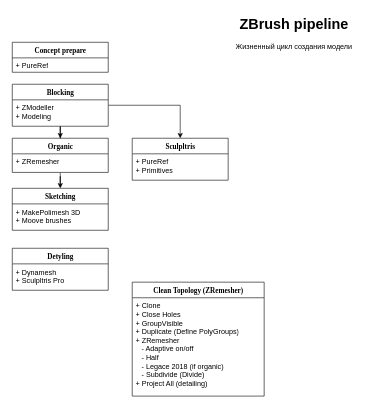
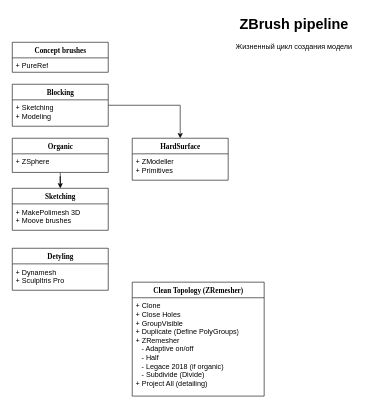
  <mxCell id="0" />
  <mxCell id="1" parent="0" />
  <mxCell id="2" style="edgeStyle=orthogonalEdgeStyle;rounded=0;orthogonalLoop=1;jettySize=auto;html=1;entryX=0.5;entryY=0;entryDx=0;entryDy=0;" parent="1" source="4" target="9" edge="1"><mxGeometry relative="1" as="geometry" /></mxCell>
- <mxCell id="3" style="edgeStyle=orthogonalEdgeStyle;rounded=0;orthogonalLoop=1;jettySize=auto;html=1;" parent="1" source="4" target="7" edge="1"><mxGeometry relative="1" as="geometry" /></mxCell>
  <mxCell id="4" value="Blocking" style="swimlane;html=1;fontStyle=1;align=center;verticalAlign=top;childLayout=stackLayout;horizontal=1;startSize=26;horizontalStack=0;resizeParent=1;resizeLast=0;collapsible=1;marginBottom=0;swimlaneFillColor=#ffffff;rounded=0;shadow=0;comic=0;labelBackgroundColor=none;strokeWidth=1;fillColor=none;fontFamily=Verdana;fontSize=12" parent="1" vertex="1"><mxGeometry x="20" y="140" width="160" height="70" as="geometry" /></mxCell>
- <mxCell id="5" value="+ ZModeller&lt;br&gt;+ Modeling" style="text;html=1;strokeColor=none;fillColor=none;align=left;verticalAlign=top;spacingLeft=4;spacingRight=4;whiteSpace=wrap;overflow=hidden;rotatable=0;points=[[0,0.5],[1,0.5]];portConstraint=eastwest;" parent="4" vertex="1"><mxGeometry y="26" width="160" height="34" as="geometry" /></mxCell>
+ <mxCell id="5" value="+ Sketching&lt;br&gt;+ Modeling" style="text;html=1;strokeColor=none;fillColor=none;align=left;verticalAlign=top;spacingLeft=4;spacingRight=4;whiteSpace=wrap;overflow=hidden;rotatable=0;points=[[0,0.5],[1,0.5]];portConstraint=eastwest;" parent="4" vertex="1"><mxGeometry y="26" width="160" height="34" as="geometry" /></mxCell>
  <mxCell id="6" style="edgeStyle=orthogonalEdgeStyle;rounded=0;orthogonalLoop=1;jettySize=auto;html=1;entryX=0.5;entryY=0;entryDx=0;entryDy=0;" parent="1" source="7" target="11" edge="1"><mxGeometry relative="1" as="geometry" /></mxCell>
  <mxCell id="7" value="Organic" style="swimlane;html=1;fontStyle=1;align=center;verticalAlign=top;childLayout=stackLayout;horizontal=1;startSize=26;horizontalStack=0;resizeParent=1;resizeLast=0;collapsible=1;marginBottom=0;swimlaneFillColor=#ffffff;rounded=0;shadow=0;comic=0;labelBackgroundColor=none;strokeWidth=1;fillColor=none;fontFamily=Verdana;fontSize=12" parent="1" vertex="1"><mxGeometry x="20" y="230" width="160" height="57" as="geometry"><mxRectangle x="430" y="83" width="100" height="30" as="alternateBounds" /></mxGeometry></mxCell>
- <mxCell id="8" value="+ ZRemesher" style="text;html=1;strokeColor=none;fillColor=none;align=left;verticalAlign=top;spacingLeft=4;spacingRight=4;whiteSpace=wrap;overflow=hidden;rotatable=0;points=[[0,0.5],[1,0.5]];portConstraint=eastwest;" parent="7" vertex="1"><mxGeometry y="26" width="160" height="26" as="geometry" /></mxCell>
- <mxCell id="9" value="Sculpltris" style="swimlane;html=1;fontStyle=1;align=center;verticalAlign=top;childLayout=stackLayout;horizontal=1;startSize=26;horizontalStack=0;resizeParent=1;resizeLast=0;collapsible=1;marginBottom=0;swimlaneFillColor=#ffffff;rounded=0;shadow=0;comic=0;labelBackgroundColor=none;strokeWidth=1;fillColor=none;fontFamily=Verdana;fontSize=12" parent="1" vertex="1"><mxGeometry x="220" y="230" width="160" height="70" as="geometry"><mxRectangle x="430" y="83" width="100" height="30" as="alternateBounds" /></mxGeometry></mxCell>
- <mxCell id="10" value="+ PureRef&lt;br&gt;+ Primitives" style="text;html=1;strokeColor=none;fillColor=none;align=left;verticalAlign=top;spacingLeft=4;spacingRight=4;whiteSpace=wrap;overflow=hidden;rotatable=0;points=[[0,0.5],[1,0.5]];portConstraint=eastwest;" parent="9" vertex="1"><mxGeometry y="26" width="160" height="44" as="geometry" /></mxCell>
+ <mxCell id="8" value="+ ZSphere" style="text;html=1;strokeColor=none;fillColor=none;align=left;verticalAlign=top;spacingLeft=4;spacingRight=4;whiteSpace=wrap;overflow=hidden;rotatable=0;points=[[0,0.5],[1,0.5]];portConstraint=eastwest;" parent="7" vertex="1"><mxGeometry y="26" width="160" height="26" as="geometry" /></mxCell>
+ <mxCell id="9" value="HardSurface" style="swimlane;html=1;fontStyle=1;align=center;verticalAlign=top;childLayout=stackLayout;horizontal=1;startSize=26;horizontalStack=0;resizeParent=1;resizeLast=0;collapsible=1;marginBottom=0;swimlaneFillColor=#ffffff;rounded=0;shadow=0;comic=0;labelBackgroundColor=none;strokeWidth=1;fillColor=none;fontFamily=Verdana;fontSize=12" parent="1" vertex="1"><mxGeometry x="220" y="230" width="160" height="70" as="geometry"><mxRectangle x="430" y="83" width="100" height="30" as="alternateBounds" /></mxGeometry></mxCell>
+ <mxCell id="10" value="+ ZModeller&lt;br&gt;+ Primitives" style="text;html=1;strokeColor=none;fillColor=none;align=left;verticalAlign=top;spacingLeft=4;spacingRight=4;whiteSpace=wrap;overflow=hidden;rotatable=0;points=[[0,0.5],[1,0.5]];portConstraint=eastwest;" parent="9" vertex="1"><mxGeometry y="26" width="160" height="44" as="geometry" /></mxCell>
  <mxCell id="11" value="Sketching" style="swimlane;html=1;fontStyle=1;align=center;verticalAlign=top;childLayout=stackLayout;horizontal=1;startSize=26;horizontalStack=0;resizeParent=1;resizeLast=0;collapsible=1;marginBottom=0;swimlaneFillColor=#ffffff;rounded=0;shadow=0;comic=0;labelBackgroundColor=none;strokeWidth=1;fillColor=none;fontFamily=Verdana;fontSize=12" parent="1" vertex="1"><mxGeometry x="20" y="313.5" width="160" height="70" as="geometry"><mxRectangle x="430" y="83" width="100" height="30" as="alternateBounds" /></mxGeometry></mxCell>
  <mxCell id="12" value="+ MakePolimesh 3D&lt;br&gt;+ Moove brushes" style="text;html=1;strokeColor=none;fillColor=none;align=left;verticalAlign=top;spacingLeft=4;spacingRight=4;whiteSpace=wrap;overflow=hidden;rotatable=0;points=[[0,0.5],[1,0.5]];portConstraint=eastwest;" parent="11" vertex="1"><mxGeometry y="26" width="160" height="44" as="geometry" /></mxCell>
  <mxCell id="13" value="Detyling" style="swimlane;html=1;fontStyle=1;align=center;verticalAlign=top;childLayout=stackLayout;horizontal=1;startSize=26;horizontalStack=0;resizeParent=1;resizeLast=0;collapsible=1;marginBottom=0;swimlaneFillColor=#ffffff;rounded=0;shadow=0;comic=0;labelBackgroundColor=none;strokeWidth=1;fillColor=none;fontFamily=Verdana;fontSize=12" parent="1" vertex="1"><mxGeometry x="20" y="413.5" width="160" height="70" as="geometry"><mxRectangle x="430" y="83" width="100" height="30" as="alternateBounds" /></mxGeometry></mxCell>
  <mxCell id="14" value="+ Dynamesh&lt;br&gt;+ Sculpltris Pro" style="text;html=1;strokeColor=none;fillColor=none;align=left;verticalAlign=top;spacingLeft=4;spacingRight=4;whiteSpace=wrap;overflow=hidden;rotatable=0;points=[[0,0.5],[1,0.5]];portConstraint=eastwest;" parent="13" vertex="1"><mxGeometry y="26" width="160" height="44" as="geometry" /></mxCell>
  <mxCell id="15" value="Clean Topology (ZRemesher)" style="swimlane;html=1;fontStyle=1;align=center;verticalAlign=top;childLayout=stackLayout;horizontal=1;startSize=26;horizontalStack=0;resizeParent=1;resizeLast=0;collapsible=1;marginBottom=0;swimlaneFillColor=#ffffff;rounded=0;shadow=0;comic=0;labelBackgroundColor=none;strokeWidth=1;fillColor=none;fontFamily=Verdana;fontSize=12" parent="1" vertex="1"><mxGeometry x="220" y="470" width="220" height="190" as="geometry"><mxRectangle x="430" y="83" width="100" height="30" as="alternateBounds" /></mxGeometry></mxCell>
  <mxCell id="16" value="+ Clone&lt;br&gt;+ Close Holes&lt;br&gt;+ GroupVisible&lt;br&gt;+ Duplicate (Define PolyGroups)&lt;br&gt;+ ZRemesher&lt;br&gt;&amp;nbsp; &amp;nbsp;- Adaptive on/off&lt;br&gt;&amp;nbsp; &amp;nbsp;- Half&lt;br&gt;&amp;nbsp; &amp;nbsp;- Legace 2018 (if organic)&lt;br&gt;&amp;nbsp; &amp;nbsp;- Subdivide (Divide)&lt;br&gt;+ Project All (detailing)" style="text;html=1;strokeColor=none;fillColor=none;align=left;verticalAlign=top;spacingLeft=4;spacingRight=4;whiteSpace=wrap;overflow=hidden;rotatable=0;points=[[0,0.5],[1,0.5]];portConstraint=eastwest;" parent="15" vertex="1"><mxGeometry y="26" width="220" height="154" as="geometry" /></mxCell>
- <mxCell id="17" value="Concept prepare" style="swimlane;html=1;fontStyle=1;align=center;verticalAlign=top;childLayout=stackLayout;horizontal=1;startSize=26;horizontalStack=0;resizeParent=1;resizeLast=0;collapsible=1;marginBottom=0;swimlaneFillColor=#ffffff;rounded=0;shadow=0;comic=0;labelBackgroundColor=none;strokeWidth=1;fillColor=none;fontFamily=Verdana;fontSize=12" parent="1" vertex="1"><mxGeometry x="20" y="70" width="160" height="50" as="geometry" /></mxCell>
+ <mxCell id="17" value="Concept brushes" style="swimlane;html=1;fontStyle=1;align=center;verticalAlign=top;childLayout=stackLayout;horizontal=1;startSize=26;horizontalStack=0;resizeParent=1;resizeLast=0;collapsible=1;marginBottom=0;swimlaneFillColor=#ffffff;rounded=0;shadow=0;comic=0;labelBackgroundColor=none;strokeWidth=1;fillColor=none;fontFamily=Verdana;fontSize=12" parent="1" vertex="1"><mxGeometry x="20" y="70" width="160" height="50" as="geometry" /></mxCell>
  <mxCell id="18" value="+ PureRef" style="text;html=1;strokeColor=none;fillColor=none;align=left;verticalAlign=top;spacingLeft=4;spacingRight=4;whiteSpace=wrap;overflow=hidden;rotatable=0;points=[[0,0.5],[1,0.5]];portConstraint=eastwest;" parent="17" vertex="1"><mxGeometry y="26" width="160" height="24" as="geometry" /></mxCell>
  <mxCell id="19" value="&lt;h1&gt;ZBrush pipeline&lt;/h1&gt;&lt;p&gt;Жизненный цикл создания модели&lt;/p&gt;" style="text;html=1;strokeColor=none;fillColor=none;spacing=5;spacingTop=-20;whiteSpace=wrap;overflow=hidden;rounded=0;align=center;" vertex="1" parent="1"><mxGeometry x="360" y="20" width="260" height="90" as="geometry" /></mxCell>
